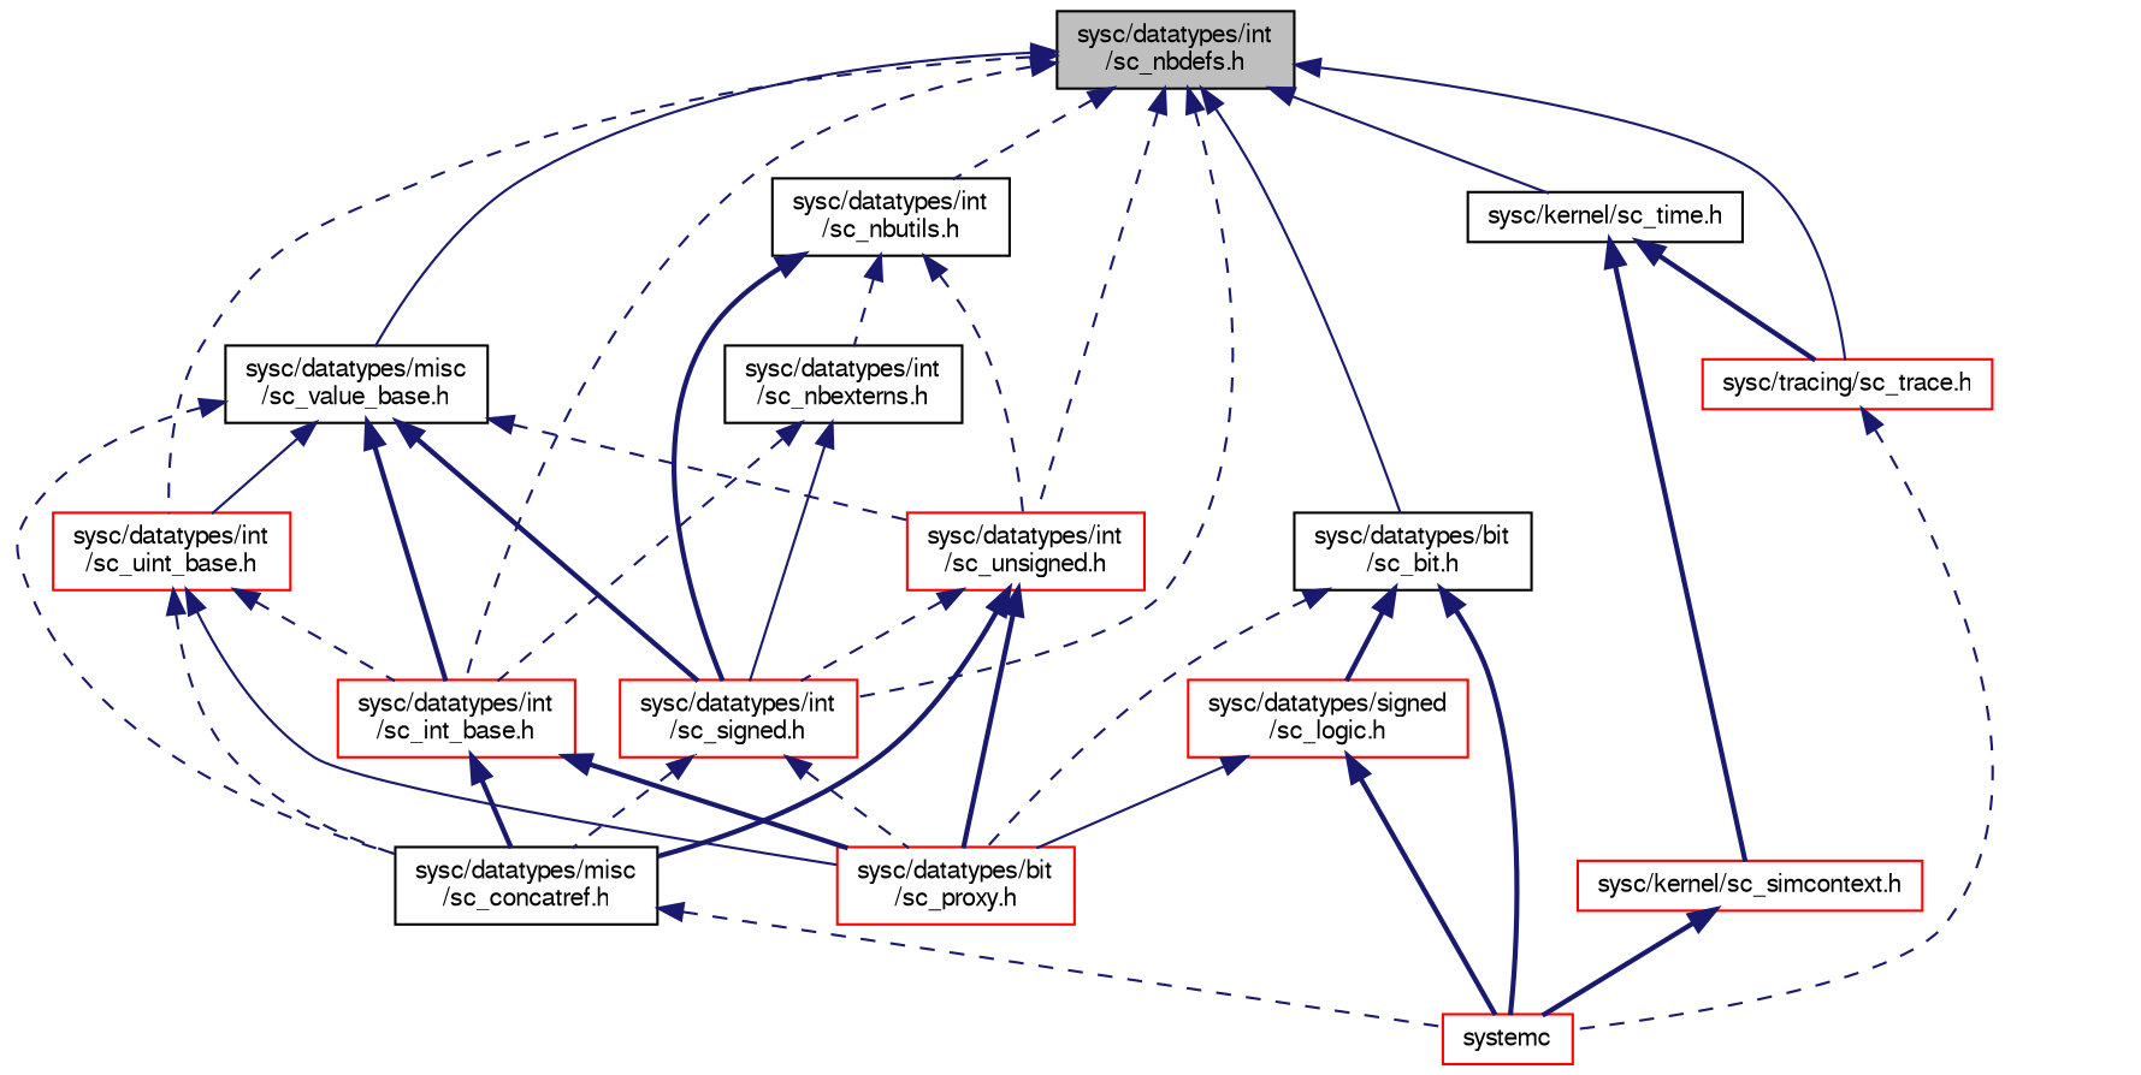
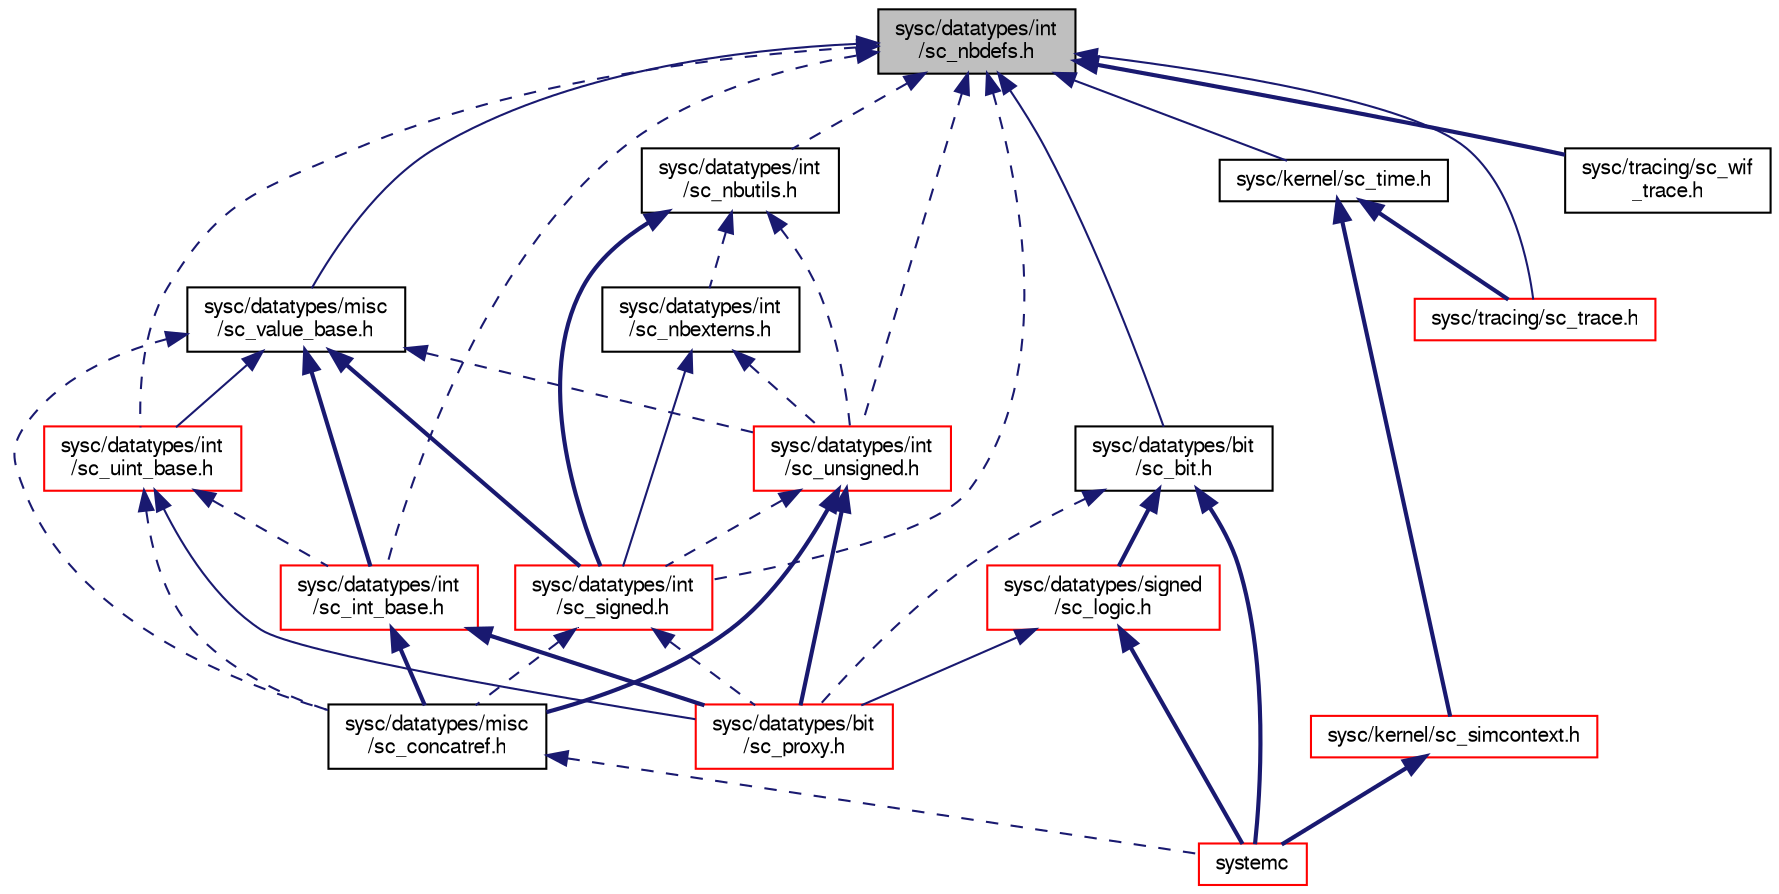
  digraph {
    node [color=red fillcolor=white fontname=FreeSans fontsize=10 shape=record style=filled]
    edge [color=midnightblue dir=back fontname=FreeSans fontsize=10 labelfontname=FreeSans labelfontsize=10 style=dashed]
    n1 [color=black fillcolor=grey75 fontcolor=black height=0.2 label="sysc/datatypes/int\l/sc_nbdefs.h" width=0.4]
    n2 [color=black height=0.2 label="sysc/kernel/sc_time.h" width=0.4]
    n3 [height=0.2 label="sysc/tracing/sc_trace.h" width=0.4]
    n4 [color=black height=0.2 label="sysc/datatypes/int\l/sc_nbutils.h" width=0.4]
    n5 [height=0.2 label="sysc/datatypes/int\l/sc_signed.h" width=0.4]
    n6 [height=0.2 label="sysc/datatypes/int\l/sc_unsigned.h" width=0.4]
    n7 [color=black height=0.2 label="sysc/datatypes/bit\l/sc_bit.h" width=0.4]
    n8 [color=black height=0.2 label="sysc/datatypes/misc\l/sc_value_base.h" width=0.4]
    n9 [height=0.2 label="sysc/datatypes/int\l/sc_int_base.h" width=0.4]
    n10 [height=0.2 label="sysc/datatypes/int\l/sc_uint_base.h" width=0.4]
+   n11 [color=black height=0.2 label="sysc/tracing/sc_wif\l_trace.h" width=0.4]
    n12 [height=0.2 label="sysc/kernel/sc_simcontext.h" width=0.4]
    n13 [height=0.2 label=systemc width=0.4]
    n14 [color=black height=0.2 label="sysc/datatypes/int\l/sc_nbexterns.h" width=0.4]
    n15 [height=0.2 label="sysc/datatypes/bit\l/sc_proxy.h" width=0.4]
    n16 [color=black height=0.2 label="sysc/datatypes/misc\l/sc_concatref.h" width=0.4]
    n17 [height=0.2 label="sysc/datatypes/signed\l/sc_logic.h" width=0.4]
    n1 -> n2 [style=solid]
    n1 -> n3 [style=solid]
    n1 -> n4
    n1 -> n5
    n1 -> n6
    n1 -> n7 [style=solid]
    n1 -> n8 [style=solid]
    n1 -> n9
    n1 -> n10
+   n1 -> n11 [style=bold]
    n2 -> n3 [style=bold]
    n2 -> n12 [style=bold]
-   n3 -> n13
    n4 -> n5 [style=bold]
    n4 -> n6
    n4 -> n14
    n5 -> n15
    n5 -> n16
    n6 -> n5
    n6 -> n15 [style=bold]
    n6 -> n16 [style=bold]
    n7 -> n13 [style=bold]
    n7 -> n15
    n7 -> n17 [style=bold]
    n8 -> n5 [style=bold]
    n8 -> n6
    n8 -> n9 [style=bold]
    n8 -> n10 [style=solid]
    n8 -> n16
    n9 -> n15 [style=bold]
    n9 -> n16 [style=bold]
    n10 -> n9
    n10 -> n15 [style=solid]
    n10 -> n16
    n12 -> n13 [style=bold]
    n14 -> n5 [style=solid]
-   n14 -> n9
+   n14 -> n6
    n16 -> n13
    n17 -> n13 [style=bold]
    n17 -> n15 [style=solid]
  }
